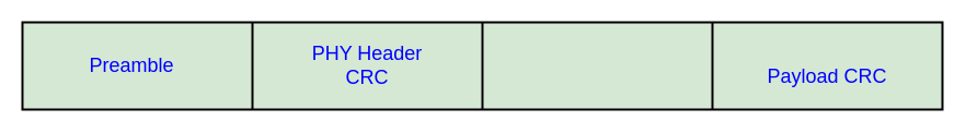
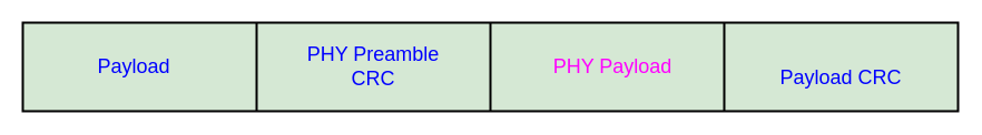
  <mxCell id="0" />
  <mxCell id="1" parent="0" />
  <mxCell id="2" value="" style="rounded=0;whiteSpace=wrap;html=1;fillColor=#d5e8d4;strokeColor=#000000;strokeWidth=2;" vertex="1" parent="1"><mxGeometry x="20" y="20" width="840" height="80" as="geometry" /></mxCell>
  <mxCell id="3" value="" style="endArrow=none;html=1;rounded=0;entryX=0.25;entryY=0;entryDx=0;entryDy=0;exitX=0.25;exitY=1;exitDx=0;exitDy=0;strokeWidth=2;" edge="1" parent="1" source="2" target="2"><mxGeometry width="50" height="50" relative="1" as="geometry"><mxPoint x="150" y="235" as="sourcePoint" /><mxPoint x="200" y="185" as="targetPoint" /></mxGeometry></mxCell>
  <mxCell id="4" value="" style="endArrow=none;html=1;rounded=0;exitX=0.5;exitY=0;exitDx=0;exitDy=0;entryX=0.5;entryY=1;entryDx=0;entryDy=0;strokeWidth=2;" edge="1" parent="1" source="2" target="2"><mxGeometry width="50" height="50" relative="1" as="geometry"><mxPoint x="460" y="-15" as="sourcePoint" /><mxPoint x="510" y="-65" as="targetPoint" /><Array as="points" /></mxGeometry></mxCell>
  <mxCell id="5" value="" style="endArrow=none;html=1;rounded=0;entryX=0.75;entryY=0;entryDx=0;entryDy=0;exitX=0.75;exitY=1;exitDx=0;exitDy=0;strokeWidth=2;" edge="1" parent="1" source="2" target="2"><mxGeometry width="50" height="50" relative="1" as="geometry"><mxPoint x="500" y="275" as="sourcePoint" /><mxPoint x="550" y="225" as="targetPoint" /></mxGeometry></mxCell>
- <mxCell id="6" value="&lt;font style=&quot;font-size: 18px&quot; color=&quot;#0000FF&quot;&gt;Preamble&lt;/font&gt;" style="text;html=1;strokeColor=none;fillColor=none;align=center;verticalAlign=middle;whiteSpace=wrap;rounded=0;" vertex="1" parent="1"><mxGeometry x="90" y="45" width="60" height="30" as="geometry" /></mxCell>
- <mxCell id="7" value="&lt;div style=&quot;font-size: 18px&quot;&gt;&lt;font style=&quot;font-size: 18px&quot; color=&quot;#0000FF&quot;&gt;PHY Header &lt;br&gt;&lt;/font&gt;&lt;/div&gt;&lt;div style=&quot;font-size: 18px&quot;&gt;&lt;font style=&quot;font-size: 18px&quot; color=&quot;#0000FF&quot;&gt;CRC&lt;br&gt;&lt;/font&gt;&lt;/div&gt;" style="text;html=1;strokeColor=none;fillColor=none;align=center;verticalAlign=middle;whiteSpace=wrap;rounded=0;" vertex="1" parent="1"><mxGeometry x="240" y="45" width="190" height="30" as="geometry" /></mxCell>
+ <mxCell id="6" value="&lt;font style=&quot;font-size: 18px&quot; color=&quot;#0000FF&quot;&gt;Payload&lt;/font&gt;" style="text;html=1;strokeColor=none;fillColor=none;align=center;verticalAlign=middle;whiteSpace=wrap;rounded=0;" vertex="1" parent="1"><mxGeometry x="90" y="45" width="60" height="30" as="geometry" /></mxCell>
+ <mxCell id="7" value="&lt;div style=&quot;font-size: 18px&quot;&gt;&lt;font style=&quot;font-size: 18px&quot; color=&quot;#0000FF&quot;&gt;PHY Preamble &lt;br&gt;&lt;/font&gt;&lt;/div&gt;&lt;div style=&quot;font-size: 18px&quot;&gt;&lt;font style=&quot;font-size: 18px&quot; color=&quot;#0000FF&quot;&gt;CRC&lt;br&gt;&lt;/font&gt;&lt;/div&gt;" style="text;html=1;strokeColor=none;fillColor=none;align=center;verticalAlign=middle;whiteSpace=wrap;rounded=0;" vertex="1" parent="1"><mxGeometry x="240" y="45" width="190" height="30" as="geometry" /></mxCell>
+ <mxCell id="8" value="&lt;font style=&quot;font-size: 18px&quot; color=&quot;#FF00FF&quot;&gt;PHY Payload&lt;/font&gt;" style="text;html=1;strokeColor=none;fillColor=none;align=center;verticalAlign=middle;whiteSpace=wrap;rounded=0;" vertex="1" parent="1"><mxGeometry x="465" y="45" width="170" height="30" as="geometry" /></mxCell>
  <mxCell id="9" value="&lt;font style=&quot;font-size: 18px&quot; color=&quot;#0000FF&quot;&gt;Payload CRC&lt;/font&gt;" style="text;html=1;strokeColor=none;fillColor=none;align=center;verticalAlign=middle;whiteSpace=wrap;rounded=0;" vertex="1" parent="1"><mxGeometry x="670" y="55" width="170" height="30" as="geometry" /></mxCell>
